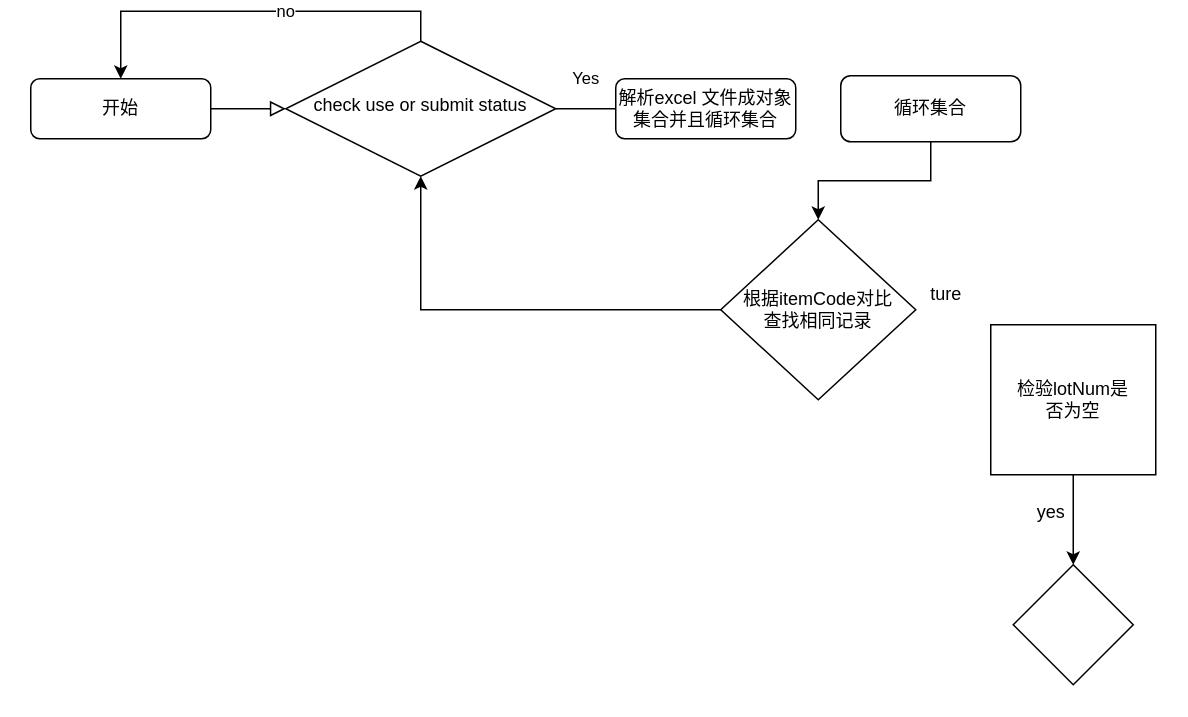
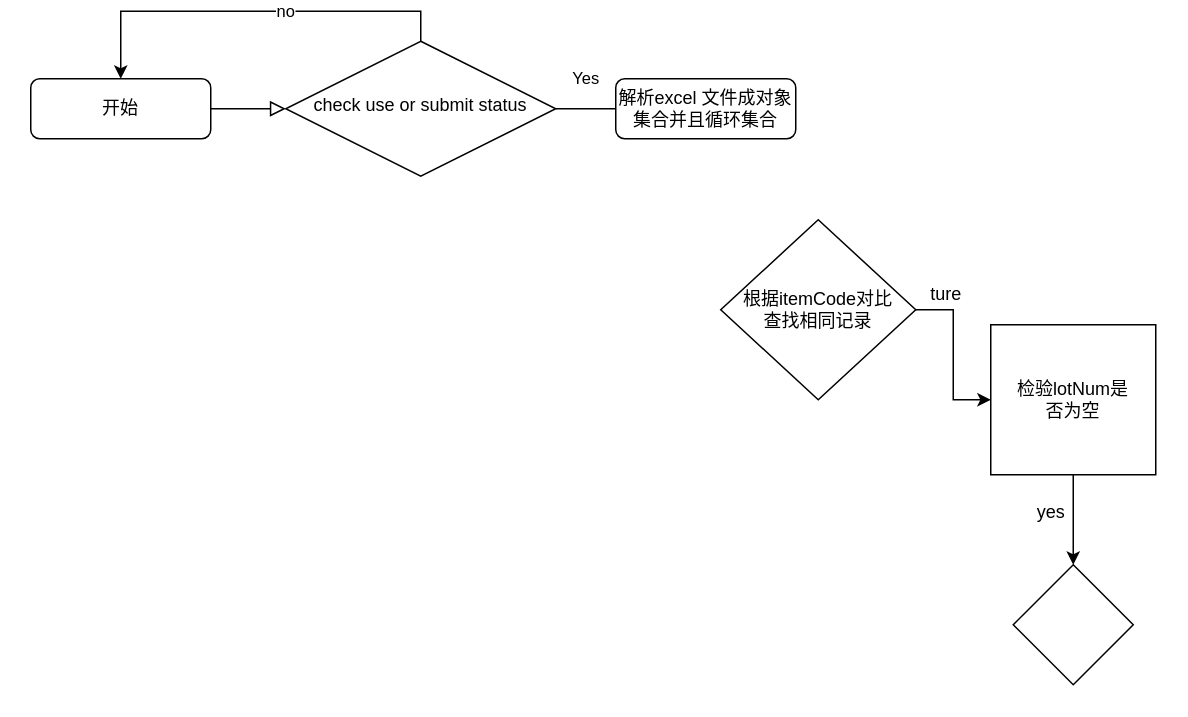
  <mxCell id="0" />
  <mxCell id="1" parent="0" />
  <mxCell id="2" value="" style="rounded=0;html=1;jettySize=auto;orthogonalLoop=1;fontSize=11;endArrow=block;endFill=0;endSize=8;strokeWidth=1;shadow=0;labelBackgroundColor=none;edgeStyle=orthogonalEdgeStyle;" parent="1" source="3" target="7" edge="1"><mxGeometry relative="1" as="geometry" /></mxCell>
  <mxCell id="3" value="开始" style="rounded=1;whiteSpace=wrap;html=1;fontSize=12;glass=0;strokeWidth=1;shadow=0;" parent="1" vertex="1"><mxGeometry x="20" y="45" width="120" height="40" as="geometry" /></mxCell>
  <mxCell id="4" value="Yes" style="rounded=0;html=1;jettySize=auto;orthogonalLoop=1;fontSize=11;endArrow=block;endFill=0;endSize=8;strokeWidth=1;shadow=0;labelBackgroundColor=none;edgeStyle=orthogonalEdgeStyle;" parent="1" source="7" edge="1"><mxGeometry x="-0.5" y="20" relative="1" as="geometry"><mxPoint as="offset" /><mxPoint x="450" y="65" as="targetPoint" /></mxGeometry></mxCell>
  <mxCell id="5" style="edgeStyle=orthogonalEdgeStyle;rounded=0;orthogonalLoop=1;jettySize=auto;html=1;exitX=0.5;exitY=0;exitDx=0;exitDy=0;entryX=0.5;entryY=0;entryDx=0;entryDy=0;" edge="1" parent="1" source="7" target="3"><mxGeometry relative="1" as="geometry" /></mxCell>
  <mxCell id="6" value="no" style="edgeLabel;html=1;align=center;verticalAlign=middle;resizable=0;points=[];" vertex="1" connectable="0" parent="5"><mxGeometry x="-0.162" y="-1" relative="1" as="geometry"><mxPoint as="offset" /></mxGeometry></mxCell>
  <mxCell id="7" value="check use or submit status" style="rhombus;whiteSpace=wrap;html=1;shadow=0;fontFamily=Helvetica;fontSize=12;align=center;strokeWidth=1;spacing=6;spacingTop=-4;" parent="1" vertex="1"><mxGeometry x="190" y="20" width="180" height="90" as="geometry" /></mxCell>
  <mxCell id="8" value="解析excel 文件成对象集合并且循环集合" style="rounded=1;whiteSpace=wrap;html=1;fontSize=12;glass=0;strokeWidth=1;shadow=0;" parent="1" vertex="1"><mxGeometry x="410" y="45" width="120" height="40" as="geometry" /></mxCell>
- <mxCell id="9" value="" style="edgeStyle=orthogonalEdgeStyle;rounded=0;orthogonalLoop=1;jettySize=auto;html=1;" edge="1" parent="1" source="10" target="12"><mxGeometry relative="1" as="geometry" /></mxCell>
- <mxCell id="10" value="循环集合" style="whiteSpace=wrap;html=1;rounded=1;glass=0;strokeWidth=1;shadow=0;" vertex="1" parent="1"><mxGeometry x="560" y="43" width="120" height="44" as="geometry" /></mxCell>
- <mxCell id="11" value="" style="edgeStyle=orthogonalEdgeStyle;rounded=0;orthogonalLoop=1;jettySize=auto;html=1;" edge="1" parent="1" source="12" target="7"><mxGeometry relative="1" as="geometry" /></mxCell>
+ <mxCell id="11" value="" style="edgeStyle=orthogonalEdgeStyle;rounded=0;orthogonalLoop=1;jettySize=auto;html=1;" edge="1" parent="1" source="12" target="14"><mxGeometry relative="1" as="geometry" /></mxCell>
  <mxCell id="12" value="&lt;div&gt;根据itemCode对比&lt;/div&gt;&lt;div&gt;查找相同记录&lt;/div&gt;" style="rhombus;whiteSpace=wrap;html=1;" vertex="1" parent="1"><mxGeometry x="480" y="139" width="130" height="120" as="geometry" /></mxCell>
  <mxCell id="13" value="" style="edgeStyle=orthogonalEdgeStyle;rounded=0;orthogonalLoop=1;jettySize=auto;html=1;" edge="1" parent="1" source="14" target="16"><mxGeometry relative="1" as="geometry" /></mxCell>
  <mxCell id="14" value="&lt;div&gt;检验lotNum是&lt;/div&gt;&lt;div&gt;否为空&lt;/div&gt;" style="whiteSpace=wrap;html=1;rounded=0;" vertex="1" parent="1"><mxGeometry x="660" y="209" width="110" height="100" as="geometry" /></mxCell>
  <mxCell id="15" value="ture" style="text;html=1;align=center;verticalAlign=middle;resizable=0;points=[];autosize=1;strokeColor=none;fillColor=none;" vertex="1" parent="1"><mxGeometry x="610" y="174" width="40" height="30" as="geometry" /></mxCell>
  <mxCell id="16" value="" style="rhombus;whiteSpace=wrap;html=1;" vertex="1" parent="1"><mxGeometry x="675" y="369" width="80" height="80" as="geometry" /></mxCell>
  <mxCell id="17" value="yes" style="text;html=1;align=center;verticalAlign=middle;resizable=0;points=[];autosize=1;strokeColor=none;fillColor=none;" vertex="1" parent="1"><mxGeometry x="680" y="319" width="40" height="30" as="geometry" /></mxCell>
